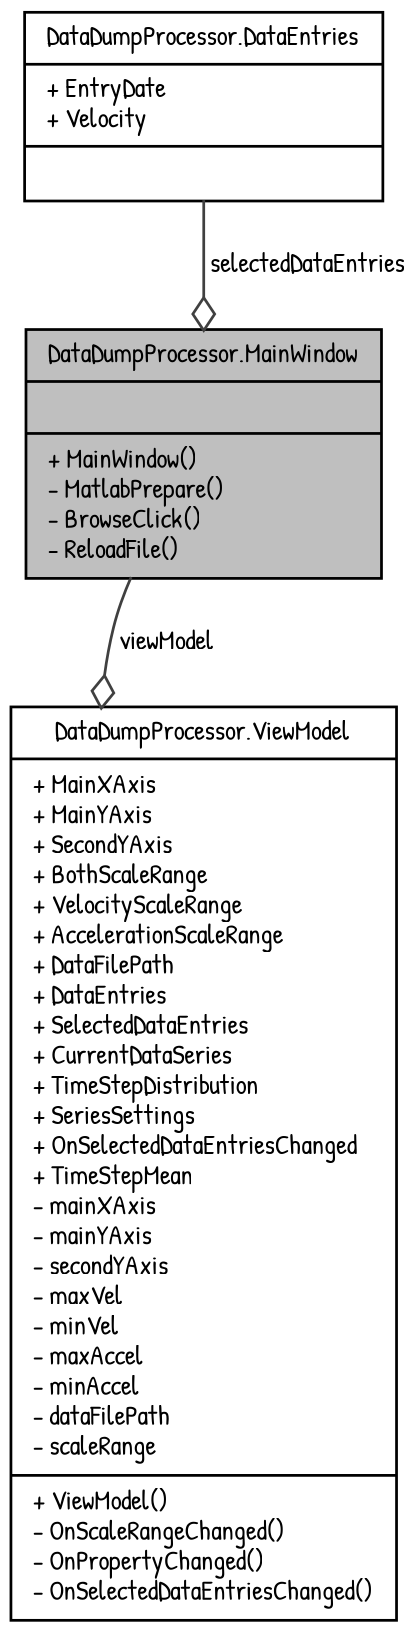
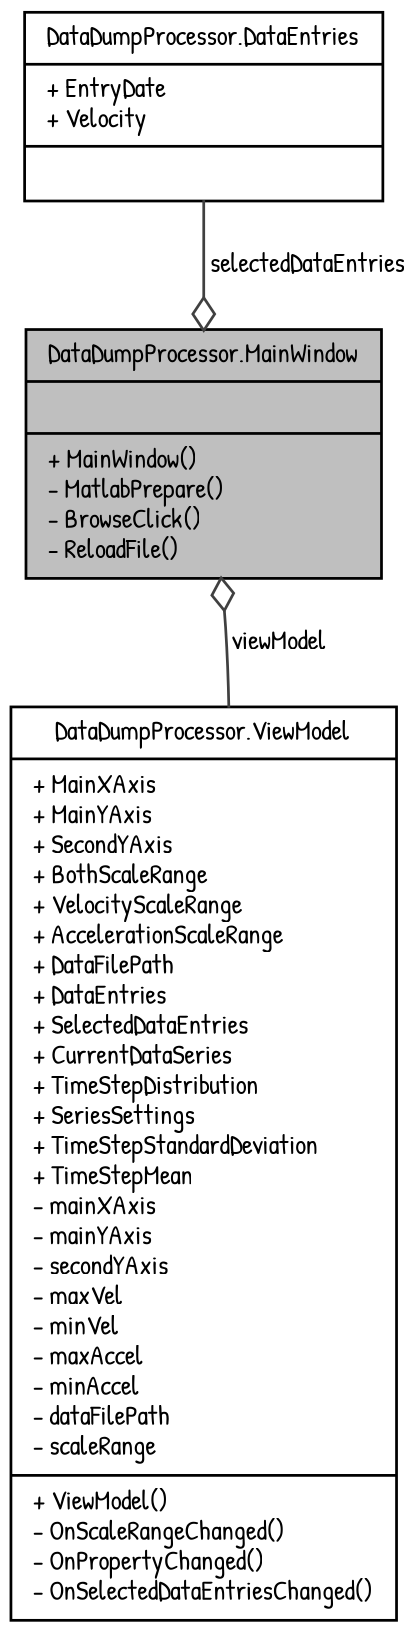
  digraph {
    fontname="Patrick Hand"
    node [color=black fillcolor=white fontname="Patrick Hand" fontsize=10 shape=record style=filled]
    edge [arrowhead=odiamond color=grey25 fontname="Patrick Hand" fontsize=10 labelfontname=Helvetica labelfontsize=10 style=solid]
    n1 [fillcolor=grey75 fontcolor=black height=0.2 label="{DataDumpProcessor.MainWindow\n||+ MainWindow()\l- MatlabPrepare()\l- BrowseClick()\l- ReloadFile()\l}" width=0.4]
-   n2 [height=0.2 label="{DataDumpProcessor.ViewModel\n|+ MainXAxis\l+ MainYAxis\l+ SecondYAxis\l+ BothScaleRange\l+ VelocityScaleRange\l+ AccelerationScaleRange\l+ DataFilePath\l+ DataEntries\l+ SelectedDataEntries\l+ CurrentDataSeries\l+ TimeStepDistribution\l+ SeriesSettings\l+ OnSelectedDataEntriesChanged\l+ TimeStepMean\l- mainXAxis\l- mainYAxis\l- secondYAxis\l- maxVel\l- minVel\l- maxAccel\l- minAccel\l- dataFilePath\l- scaleRange\l|+ ViewModel()\l- OnScaleRangeChanged()\l- OnPropertyChanged()\l- OnSelectedDataEntriesChanged()\l}" width=0.4]
+   n2 [height=0.2 label="{DataDumpProcessor.ViewModel\n|+ MainXAxis\l+ MainYAxis\l+ SecondYAxis\l+ BothScaleRange\l+ VelocityScaleRange\l+ AccelerationScaleRange\l+ DataFilePath\l+ DataEntries\l+ SelectedDataEntries\l+ CurrentDataSeries\l+ TimeStepDistribution\l+ SeriesSettings\l+ TimeStepStandardDeviation\l+ TimeStepMean\l- mainXAxis\l- mainYAxis\l- secondYAxis\l- maxVel\l- minVel\l- maxAccel\l- minAccel\l- dataFilePath\l- scaleRange\l|+ ViewModel()\l- OnScaleRangeChanged()\l- OnPropertyChanged()\l- OnSelectedDataEntriesChanged()\l}" width=0.4]
    n3 [height=0.2 label="{DataDumpProcessor.DataEntries\n|+ EntryDate\l+ Velocity\l|}" width=0.4]
-   n1 -> n2 [label=" viewModel"]
+   n2 -> n1 [label=" viewModel"]
    n3 -> n1 [label=" selectedDataEntries"]
  }
